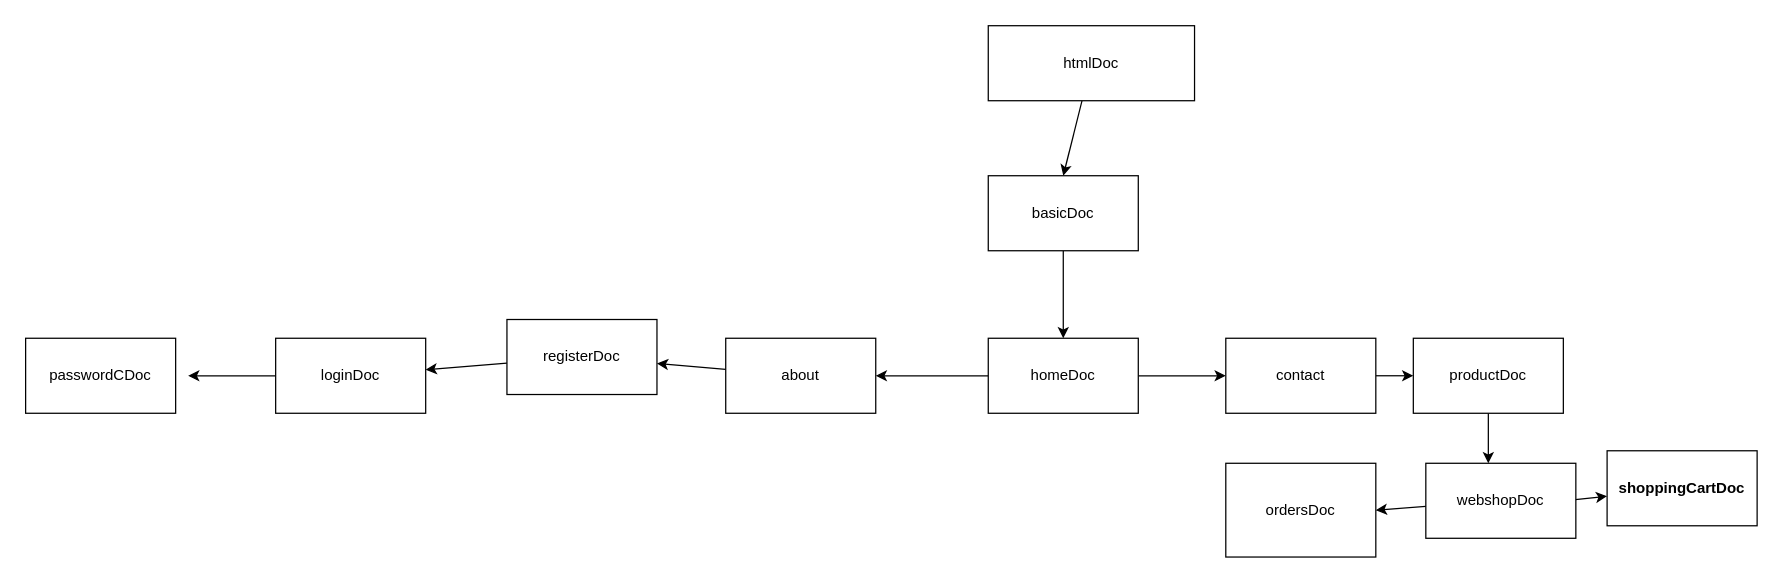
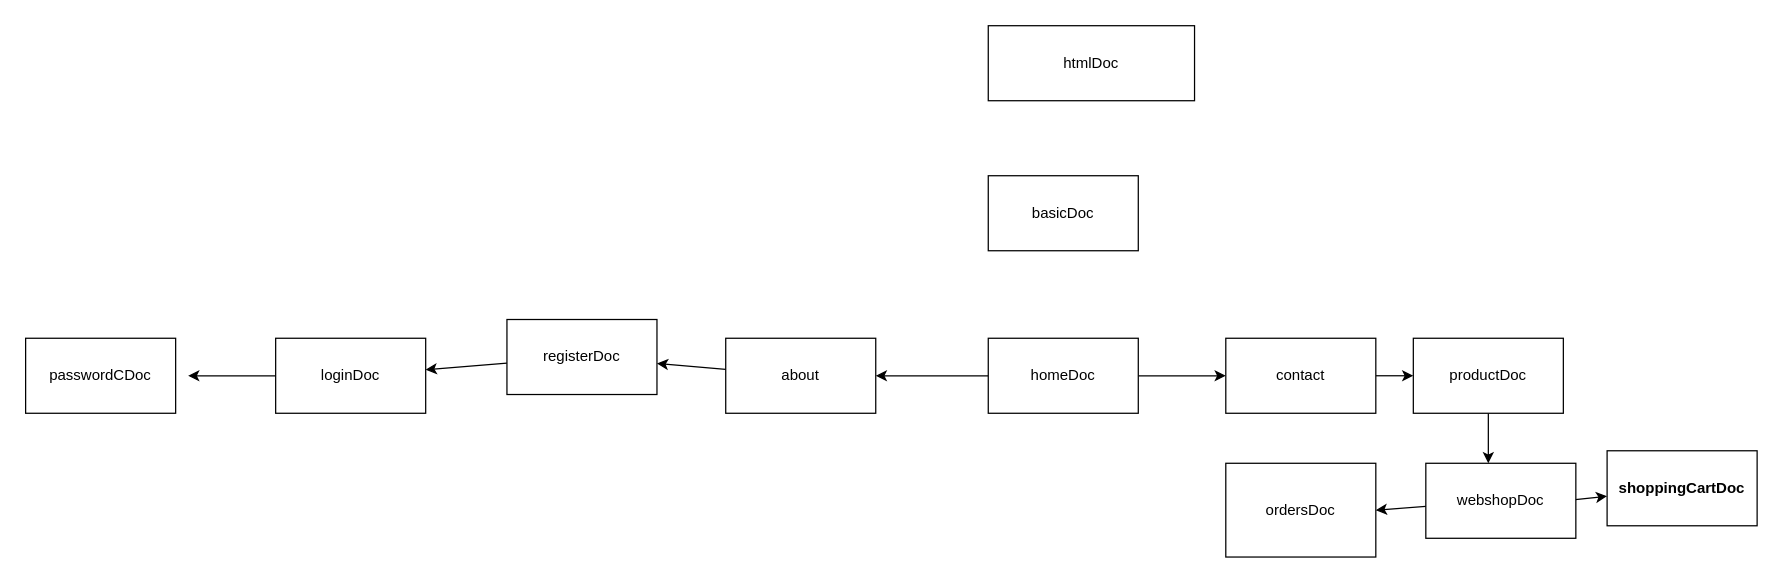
  <mxCell id="0" />
  <mxCell id="1" parent="0" />
- <mxCell id="2" style="edgeStyle=none;html=1;entryX=0.5;entryY=0;entryDx=0;entryDy=0;" parent="1" source="3" target="5" edge="1"><mxGeometry relative="1" as="geometry" /></mxCell>
  <mxCell id="3" value="htmlDoc" style="rounded=0;whiteSpace=wrap;html=1;" parent="1" vertex="1"><mxGeometry x="790" y="20" width="165" height="60" as="geometry" /></mxCell>
- <mxCell id="4" style="edgeStyle=none;html=1;entryX=0.5;entryY=0;entryDx=0;entryDy=0;" parent="1" source="5" target="8" edge="1"><mxGeometry relative="1" as="geometry" /></mxCell>
  <mxCell id="5" value="basicDoc" style="rounded=0;whiteSpace=wrap;html=1;" parent="1" vertex="1"><mxGeometry x="790" y="140" width="120" height="60" as="geometry" /></mxCell>
  <mxCell id="6" style="edgeStyle=none;html=1;entryX=0;entryY=0.5;entryDx=0;entryDy=0;" parent="1" source="8" target="10" edge="1"><mxGeometry relative="1" as="geometry" /></mxCell>
  <mxCell id="7" style="edgeStyle=none;html=1;" parent="1" source="8" edge="1"><mxGeometry relative="1" as="geometry"><mxPoint x="700" y="300" as="targetPoint" /></mxGeometry></mxCell>
  <mxCell id="8" value="homeDoc" style="rounded=0;whiteSpace=wrap;html=1;" parent="1" vertex="1"><mxGeometry x="790" y="270" width="120" height="60" as="geometry" /></mxCell>
  <mxCell id="9" style="edgeStyle=none;html=1;exitX=1;exitY=0.5;exitDx=0;exitDy=0;" edge="1" parent="1" source="10" target="14"><mxGeometry relative="1" as="geometry" /></mxCell>
  <mxCell id="10" value="contact" style="rounded=0;whiteSpace=wrap;html=1;" parent="1" vertex="1"><mxGeometry x="980" y="270" width="120" height="60" as="geometry" /></mxCell>
  <mxCell id="11" style="edgeStyle=none;html=1;" edge="1" parent="1" source="12" target="20"><mxGeometry relative="1" as="geometry" /></mxCell>
  <mxCell id="12" value="about" style="rounded=0;whiteSpace=wrap;html=1;" parent="1" vertex="1"><mxGeometry x="580" y="270" width="120" height="60" as="geometry" /></mxCell>
  <mxCell id="13" style="edgeStyle=none;html=1;" edge="1" parent="1" source="14"><mxGeometry relative="1" as="geometry"><mxPoint x="1190" y="370" as="targetPoint" /></mxGeometry></mxCell>
  <mxCell id="14" value="productDoc" style="rounded=0;whiteSpace=wrap;html=1;" parent="1" vertex="1"><mxGeometry x="1130" y="270" width="120" height="60" as="geometry" /></mxCell>
  <mxCell id="15" style="edgeStyle=none;html=1;" edge="1" parent="1" target="16"><mxGeometry relative="1" as="geometry"><mxPoint x="1250" y="400" as="sourcePoint" /></mxGeometry></mxCell>
  <mxCell id="16" value="shoppingCartDoc" style="rounded=0;whiteSpace=wrap;html=1;fontStyle=1" vertex="1" parent="1"><mxGeometry x="1285" y="360" width="120" height="60" as="geometry" /></mxCell>
  <mxCell id="17" style="edgeStyle=none;html=1;entryX=1;entryY=0.5;entryDx=0;entryDy=0;" edge="1" parent="1" source="18" target="23"><mxGeometry relative="1" as="geometry" /></mxCell>
  <mxCell id="18" value="webshopDoc" style="rounded=0;whiteSpace=wrap;html=1;" vertex="1" parent="1"><mxGeometry x="1140" y="370" width="120" height="60" as="geometry" /></mxCell>
  <mxCell id="19" style="edgeStyle=none;html=1;" edge="1" parent="1" source="20" target="22"><mxGeometry relative="1" as="geometry" /></mxCell>
  <mxCell id="20" value="registerDoc" style="rounded=0;whiteSpace=wrap;html=1;" vertex="1" parent="1"><mxGeometry x="405" y="255" width="120" height="60" as="geometry" /></mxCell>
  <mxCell id="21" style="edgeStyle=none;html=1;" edge="1" parent="1" source="22"><mxGeometry relative="1" as="geometry"><mxPoint x="150" y="300" as="targetPoint" /></mxGeometry></mxCell>
  <mxCell id="22" value="loginDoc" style="rounded=0;whiteSpace=wrap;html=1;" vertex="1" parent="1"><mxGeometry x="220" y="270" width="120" height="60" as="geometry" /></mxCell>
  <mxCell id="23" value="ordersDoc" style="rounded=0;whiteSpace=wrap;html=1;" vertex="1" parent="1"><mxGeometry x="980" y="370" width="120" height="75" as="geometry" /></mxCell>
  <mxCell id="24" value="passwordCDoc" style="rounded=0;whiteSpace=wrap;html=1;" vertex="1" parent="1"><mxGeometry x="20" y="270" width="120" height="60" as="geometry" /></mxCell>
